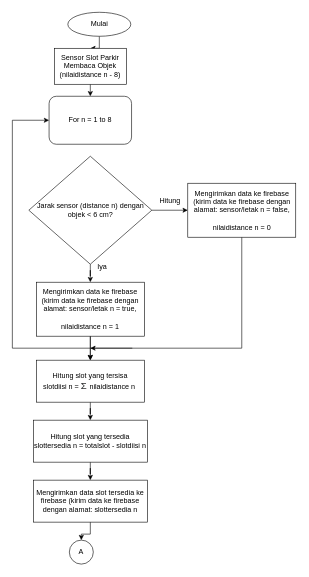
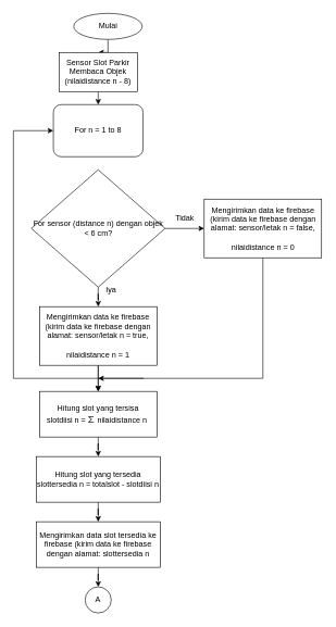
  <mxCell id="0" />
  <mxCell id="1" parent="0" />
  <mxCell id="2" value="For n = 1 to 8" style="whiteSpace=wrap;html=1;rounded=1;" parent="1" vertex="1"><mxGeometry x="81.25" y="160" width="137.5" height="80" as="geometry" /></mxCell>
  <mxCell id="3" style="edgeStyle=orthogonalEdgeStyle;rounded=0;orthogonalLoop=1;jettySize=auto;html=1;" parent="1" source="4" target="6" edge="1"><mxGeometry relative="1" as="geometry" /></mxCell>
  <mxCell id="4" value="Mulai" style="ellipse;whiteSpace=wrap;html=1;" parent="1" vertex="1"><mxGeometry x="112.5" y="20" width="105" height="40" as="geometry" /></mxCell>
  <mxCell id="5" style="edgeStyle=orthogonalEdgeStyle;rounded=0;orthogonalLoop=1;jettySize=auto;html=1;" parent="1" source="6" target="2" edge="1"><mxGeometry relative="1" as="geometry" /></mxCell>
  <mxCell id="6" value="Sensor Slot Parkir Membaca Objek (nilaidistance n - 8)" style="rounded=0;whiteSpace=wrap;html=1;" parent="1" vertex="1"><mxGeometry x="90" y="80" width="120" height="60" as="geometry" /></mxCell>
  <mxCell id="7" style="edgeStyle=orthogonalEdgeStyle;rounded=0;orthogonalLoop=1;jettySize=auto;html=1;entryX=0.5;entryY=0;entryDx=0;entryDy=0;" parent="1" source="9" target="12" edge="1"><mxGeometry relative="1" as="geometry" /></mxCell>
  <mxCell id="8" style="edgeStyle=orthogonalEdgeStyle;rounded=0;orthogonalLoop=1;jettySize=auto;html=1;entryX=0;entryY=0.5;entryDx=0;entryDy=0;" parent="1" source="9" target="20" edge="1"><mxGeometry relative="1" as="geometry" /></mxCell>
- <mxCell id="9" value="Jarak sensor (distance n) dengan objek &amp;lt; 6 cm?" style="rhombus;whiteSpace=wrap;html=1;" parent="1" vertex="1"><mxGeometry x="47.5" y="260" width="205" height="180" as="geometry" /></mxCell>
+ <mxCell id="9" value="For sensor (distance n) dengan objek &amp;lt; 6 cm?" style="rhombus;whiteSpace=wrap;html=1;" parent="1" vertex="1"><mxGeometry x="47.5" y="260" width="205" height="180" as="geometry" /></mxCell>
  <mxCell id="10" style="edgeStyle=orthogonalEdgeStyle;rounded=0;orthogonalLoop=1;jettySize=auto;html=1;entryX=0.5;entryY=0;entryDx=0;entryDy=0;" parent="1" source="12" target="14" edge="1"><mxGeometry relative="1" as="geometry" /></mxCell>
  <mxCell id="11" style="edgeStyle=orthogonalEdgeStyle;rounded=0;orthogonalLoop=1;jettySize=auto;html=1;entryX=0;entryY=0.5;entryDx=0;entryDy=0;" parent="1" source="12" target="2" edge="1"><mxGeometry relative="1" as="geometry"><Array as="points"><mxPoint x="150" y="580" /><mxPoint x="20" y="580" /><mxPoint x="20" y="200" /></Array></mxGeometry></mxCell>
  <mxCell id="12" value="Mengirimkan data ke firebase&lt;div&gt;(kirim data ke firebase dengan alamat: sensor/letak n = true,&lt;/div&gt;&lt;div&gt;&lt;br&gt;&lt;/div&gt;&lt;div&gt;nilaidistance n = 1&lt;/div&gt;" style="rounded=0;whiteSpace=wrap;html=1;" parent="1" vertex="1"><mxGeometry x="60" y="470" width="180" height="90" as="geometry" /></mxCell>
  <mxCell id="13" style="edgeStyle=orthogonalEdgeStyle;rounded=0;orthogonalLoop=1;jettySize=auto;html=1;entryX=0.5;entryY=0;entryDx=0;entryDy=0;" parent="1" source="14" target="16" edge="1"><mxGeometry relative="1" as="geometry" /></mxCell>
  <mxCell id="14" value="Hitung slot yang tersisa&lt;div&gt;slotdiisi n =&amp;nbsp;&lt;span style=&quot;color: rgb(32, 33, 34); font-family: sans-serif; font-size: 16px; text-align: start; background-color: rgb(255, 255, 255);&quot;&gt;Σ&amp;nbsp;&lt;/span&gt;&lt;span style=&quot;background-color: initial;&quot;&gt;nilaidistance n&lt;/span&gt;&lt;span style=&quot;background-color: initial;&quot;&gt;&amp;nbsp;&lt;/span&gt;&lt;/div&gt;" style="rounded=0;whiteSpace=wrap;html=1;" parent="1" vertex="1"><mxGeometry x="60" y="600" width="180" height="70" as="geometry" /></mxCell>
  <mxCell id="15" style="edgeStyle=orthogonalEdgeStyle;rounded=0;orthogonalLoop=1;jettySize=auto;html=1;entryX=0.5;entryY=0;entryDx=0;entryDy=0;" parent="1" source="16" target="18" edge="1"><mxGeometry relative="1" as="geometry" /></mxCell>
  <mxCell id="16" value="Hitung slot yang tersedia&lt;div&gt;&lt;span style=&quot;background-color: initial;&quot;&gt;slottersedia n = totalslot - slotdiisi n&lt;/span&gt;&lt;/div&gt;" style="rounded=0;whiteSpace=wrap;html=1;" parent="1" vertex="1"><mxGeometry x="55" y="700" width="190" height="70" as="geometry" /></mxCell>
  <mxCell id="17" style="edgeStyle=orthogonalEdgeStyle;rounded=0;orthogonalLoop=1;jettySize=auto;html=1;entryX=0.5;entryY=0;entryDx=0;entryDy=0;" parent="1" source="18" target="23" edge="1"><mxGeometry relative="1" as="geometry" /></mxCell>
  <mxCell id="18" value="Mengirimkan data slot tersedia ke firebase (kirim data ke firebase dengan alamat: slottersedia n" style="rounded=0;whiteSpace=wrap;html=1;" parent="1" vertex="1"><mxGeometry x="55" y="800" width="190" height="70" as="geometry" /></mxCell>
  <mxCell id="19" style="edgeStyle=orthogonalEdgeStyle;rounded=0;orthogonalLoop=1;jettySize=auto;html=1;entryX=0.5;entryY=0;entryDx=0;entryDy=0;" edge="1" parent="1" source="20" target="14"><mxGeometry relative="1" as="geometry"><Array as="points"><mxPoint x="403" y="580" /><mxPoint x="150" y="580" /></Array></mxGeometry></mxCell>
  <mxCell id="20" value="Mengirimkan data ke firebase&lt;div&gt;(kirim data ke firebase dengan alamat: sensor/letak n = false,&lt;/div&gt;&lt;div&gt;&lt;br&gt;&lt;/div&gt;&lt;div&gt;nilaidistance n = 0&lt;/div&gt;" style="rounded=0;whiteSpace=wrap;html=1;" parent="1" vertex="1"><mxGeometry x="312.5" y="305" width="180" height="90" as="geometry" /></mxCell>
  <mxCell id="21" value="Iya" style="text;html=1;align=center;verticalAlign=middle;whiteSpace=wrap;rounded=0;" parent="1" vertex="1"><mxGeometry x="140" y="430" width="60" height="30" as="geometry" /></mxCell>
- <mxCell id="22" value="Hitung" style="text;html=1;align=center;verticalAlign=middle;whiteSpace=wrap;rounded=0;" parent="1" vertex="1"><mxGeometry x="252.5" y="320" width="60" height="30" as="geometry" /></mxCell>
- <mxCell id="23" value="A" style="ellipse;whiteSpace=wrap;html=1;aspect=fixed;" parent="1" vertex="1"><mxGeometry x="115" y="900" width="40" height="40" as="geometry" /></mxCell>
+ <mxCell id="22" value="Tidak" style="text;html=1;align=center;verticalAlign=middle;whiteSpace=wrap;rounded=0;" parent="1" vertex="1"><mxGeometry x="252.5" y="320" width="60" height="30" as="geometry" /></mxCell>
+ <mxCell id="23" value="A" style="ellipse;whiteSpace=wrap;html=1;aspect=fixed;" parent="1" vertex="1"><mxGeometry x="130" y="900" width="40" height="40" as="geometry" /></mxCell>
  <mxCell id="24" value="" style="endArrow=classic;html=1;rounded=0;" edge="1" parent="1"><mxGeometry width="50" height="50" relative="1" as="geometry"><mxPoint x="220" y="580" as="sourcePoint" /><mxPoint x="150" y="580" as="targetPoint" /></mxGeometry></mxCell>
